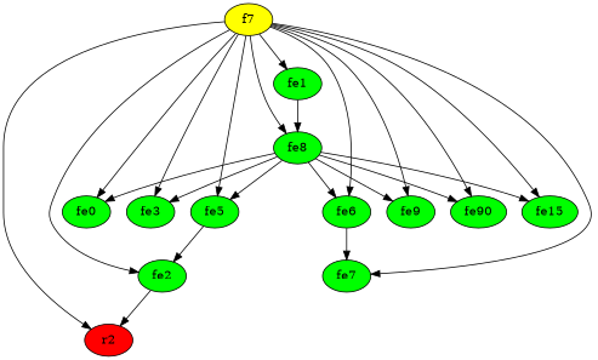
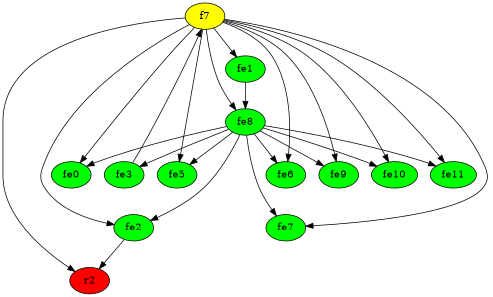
  digraph {
    node [fillcolor=green style=filled]
    n1 [fillcolor=yellow label=f7]
    n2 [label=fe0]
    n3 [label=fe1]
    n4 [label=fe2]
    n5 [label=fe3]
    n6 [label=fe5]
    n7 [label=fe6]
    n8 [label=fe7]
    n9 [label=fe8]
    n10 [label=fe9]
-   n11 [label=fe90]
-   n12 [label=fe15]
+   n11 [label=fe10]
+   n12 [label=fe11]
    n13 [fillcolor=red label=r2]
    n1 -> n2
    n1 -> n3
    n1 -> n4
-   n1 -> n5
+   n5 -> n1
    n1 -> n6
    n1 -> n7
    n1 -> n8
    n1 -> n9
    n1 -> n10
    n1 -> n11
    n1 -> n12
    n1 -> n13
    n3 -> n9
    n4 -> n13
    n9 -> n2
-   n6 -> n4
+   n9 -> n4
    n9 -> n5
    n9 -> n6
    n9 -> n7
-   n7 -> n8
+   n9 -> n8
    n9 -> n10
    n9 -> n11
    n9 -> n12
  }
